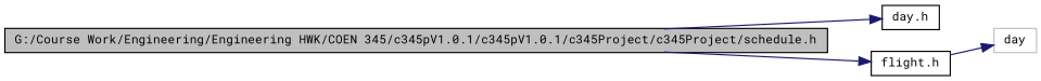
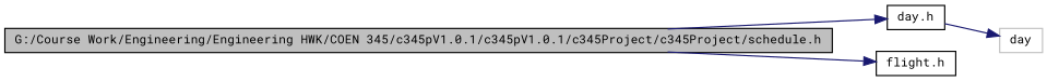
  digraph {
    fontname="Roboto Mono"
    rankdir=LR
    node [color=black fillcolor=white fontname="Roboto Mono" fontsize=10 shape=record style=filled]
    edge [color=midnightblue fontname="Roboto Mono" fontsize=10 labelfontname=FreeSans labelfontsize=10 style=solid]
    n1 [fillcolor=grey75 fontcolor=black height=0.2 label="G:/Course Work/Engineering/Engineering HWK/COEN 345/c345pV1.0.1/c345pV1.0.1/c345Project/c345Project/schedule.h" width=0.4]
    n2 [height=0.2 label="day.h" width=0.4]
    n3 [height=0.2 label="flight.h" width=0.4]
    n4 [color=grey75 height=0.2 label=day width=0.4]
    n1 -> n2
    n1 -> n3
-   n3 -> n4
+   n2 -> n4
  }
